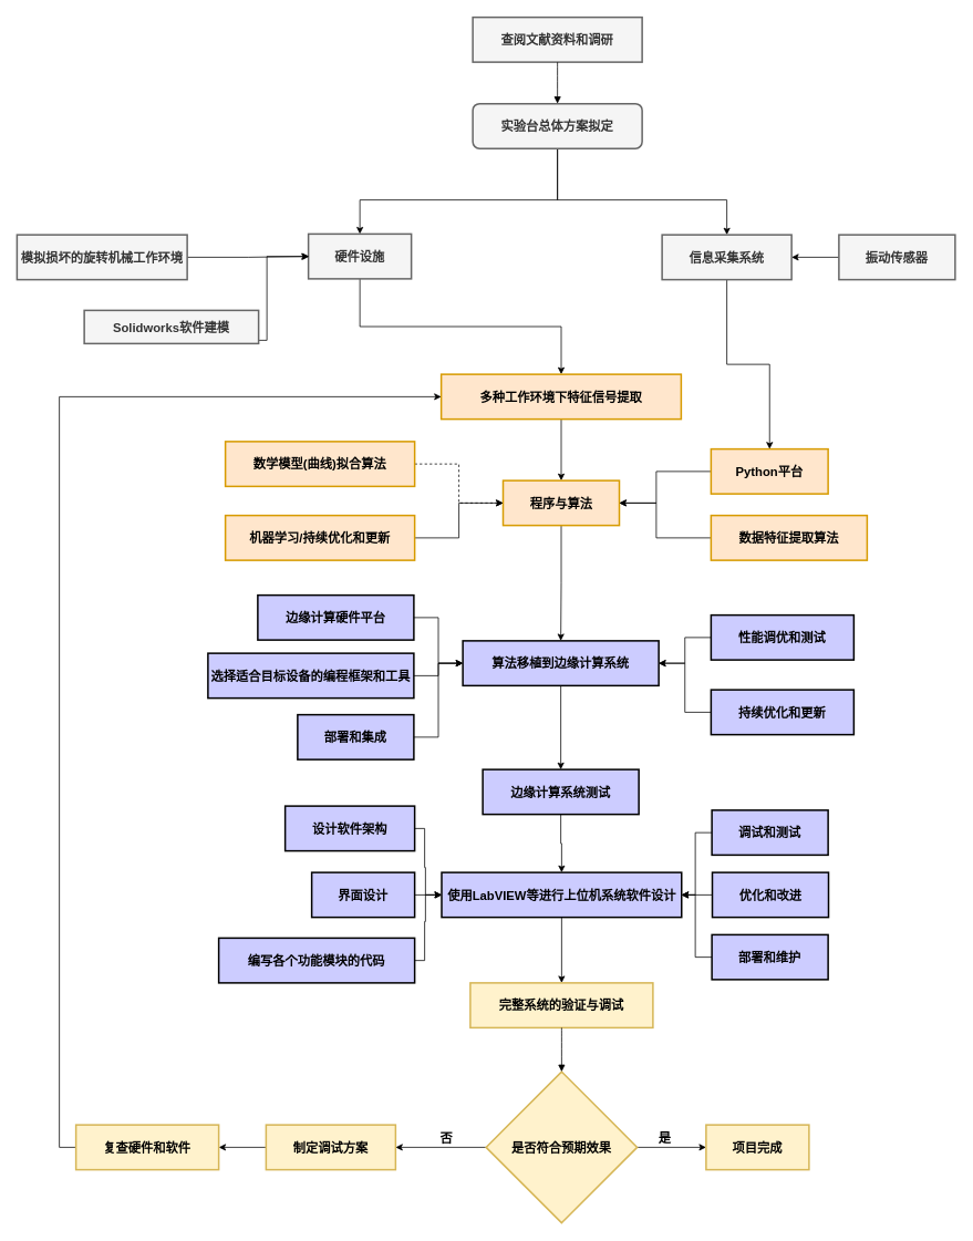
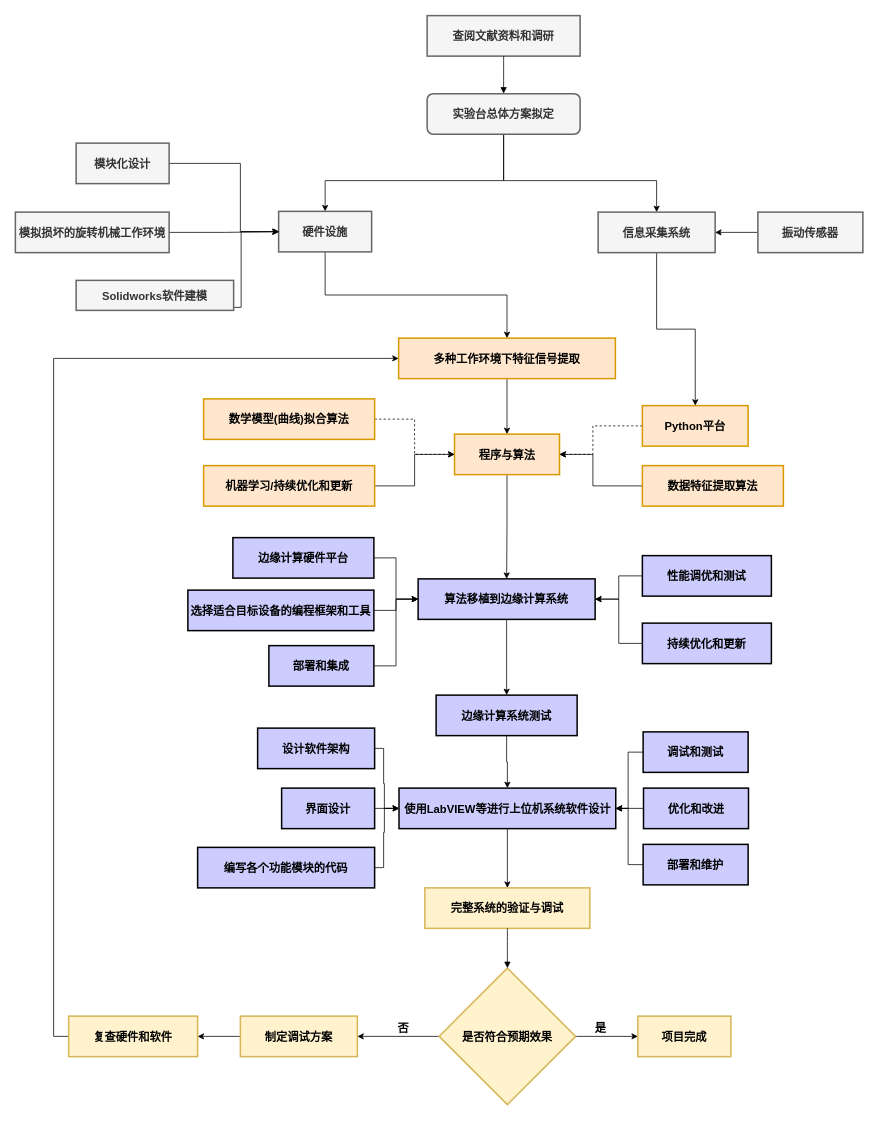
  <mxCell id="0" />
  <mxCell id="1" parent="0" />
  <mxCell id="2" value="查阅文献资料和调研" style="whiteSpace=wrap;strokeWidth=2;fillColor=#f5f5f5;fontColor=#333333;strokeColor=#666666;fontSize=15;fontStyle=1" vertex="1" parent="1"><mxGeometry x="569" y="20" width="204" height="54" as="geometry" /></mxCell>
  <mxCell id="3" style="edgeStyle=orthogonalEdgeStyle;rounded=0;orthogonalLoop=1;jettySize=auto;html=1;exitX=0.5;exitY=1;exitDx=0;exitDy=0;entryX=0.5;entryY=0;entryDx=0;entryDy=0;" edge="1" parent="1" source="5" target="9"><mxGeometry relative="1" as="geometry"><Array as="points"><mxPoint x="671" y="240" /><mxPoint x="875" y="240" /></Array></mxGeometry></mxCell>
  <mxCell id="4" style="edgeStyle=orthogonalEdgeStyle;rounded=0;orthogonalLoop=1;jettySize=auto;html=1;exitX=0.5;exitY=1;exitDx=0;exitDy=0;entryX=0.5;entryY=0;entryDx=0;entryDy=0;" edge="1" parent="1" source="5" target="7"><mxGeometry relative="1" as="geometry"><Array as="points"><mxPoint x="671" y="240" /><mxPoint x="433" y="240" /></Array></mxGeometry></mxCell>
  <mxCell id="5" value="实验台总体方案拟定" style="whiteSpace=wrap;strokeWidth=2;fillColor=#f5f5f5;fontColor=#333333;strokeColor=#666666;fontSize=15;fontStyle=1;rounded=1;" vertex="1" parent="1"><mxGeometry x="569" y="124" width="204" height="54" as="geometry" /></mxCell>
  <mxCell id="6" style="edgeStyle=orthogonalEdgeStyle;rounded=0;orthogonalLoop=1;jettySize=auto;html=1;exitX=0.5;exitY=1;exitDx=0;exitDy=0;entryX=0.5;entryY=0;entryDx=0;entryDy=0;" edge="1" parent="1" source="7" target="19"><mxGeometry relative="1" as="geometry" /></mxCell>
  <mxCell id="7" value="硬件设施" style="whiteSpace=wrap;strokeWidth=2;fillColor=#f5f5f5;fontColor=#333333;strokeColor=#666666;fontSize=15;fontStyle=1" vertex="1" parent="1"><mxGeometry x="371" y="281" width="124" height="54" as="geometry" /></mxCell>
  <mxCell id="8" style="edgeStyle=orthogonalEdgeStyle;rounded=0;orthogonalLoop=1;jettySize=auto;html=1;" edge="1" parent="1" source="9" target="25"><mxGeometry relative="1" as="geometry" /></mxCell>
  <mxCell id="9" value="信息采集系统" style="whiteSpace=wrap;strokeWidth=2;fillColor=#f5f5f5;fontColor=#333333;strokeColor=#666666;fontSize=15;fontStyle=1" vertex="1" parent="1"><mxGeometry x="797" y="282" width="156" height="54" as="geometry" /></mxCell>
+ <mxCell id="10" style="edgeStyle=orthogonalEdgeStyle;rounded=0;orthogonalLoop=1;jettySize=auto;html=1;exitX=1;exitY=0.5;exitDx=0;exitDy=0;entryX=0;entryY=0.5;entryDx=0;entryDy=0;" edge="1" parent="1" source="11" target="7"><mxGeometry relative="1" as="geometry"><Array as="points"><mxPoint x="320" y="217" /><mxPoint x="320" y="308" /></Array></mxGeometry></mxCell>
+ <mxCell id="11" value="模块化设计" style="whiteSpace=wrap;strokeWidth=2;fillColor=#f5f5f5;fontColor=#333333;strokeColor=#666666;fontSize=15;fontStyle=1" vertex="1" parent="1"><mxGeometry x="101" y="190" width="124" height="54" as="geometry" /></mxCell>
  <mxCell id="12" style="edgeStyle=orthogonalEdgeStyle;rounded=0;orthogonalLoop=1;jettySize=auto;html=1;" edge="1" parent="1" source="13"><mxGeometry relative="1" as="geometry"><mxPoint x="372" y="308" as="targetPoint" /></mxGeometry></mxCell>
  <mxCell id="13" value="模拟损坏的旋转机械工作环境" style="whiteSpace=wrap;strokeWidth=2;fillColor=#f5f5f5;fontColor=#333333;strokeColor=#666666;fontSize=15;fontStyle=1" vertex="1" parent="1"><mxGeometry x="20" y="282" width="205" height="54" as="geometry" /></mxCell>
  <mxCell id="14" style="edgeStyle=orthogonalEdgeStyle;rounded=0;orthogonalLoop=1;jettySize=auto;html=1;entryX=0;entryY=0.5;entryDx=0;entryDy=0;" edge="1" parent="1" source="15" target="7"><mxGeometry relative="1" as="geometry"><Array as="points"><mxPoint x="321" y="409" /><mxPoint x="321" y="308" /></Array></mxGeometry></mxCell>
  <mxCell id="15" value="Solidworks软件建模" style="whiteSpace=wrap;strokeWidth=2;fillColor=#f5f5f5;fontColor=#333333;strokeColor=#666666;fontSize=15;fontStyle=1" vertex="1" parent="1"><mxGeometry x="101" y="373" width="210" height="40" as="geometry" /></mxCell>
  <mxCell id="16" style="edgeStyle=orthogonalEdgeStyle;rounded=0;orthogonalLoop=1;jettySize=auto;html=1;entryX=1;entryY=0.5;entryDx=0;entryDy=0;" edge="1" parent="1" source="17" target="9"><mxGeometry relative="1" as="geometry" /></mxCell>
  <mxCell id="17" value="振动传感器" style="whiteSpace=wrap;strokeWidth=2;fillColor=#f5f5f5;fontColor=#333333;strokeColor=#666666;fontSize=15;fontStyle=1" vertex="1" parent="1"><mxGeometry x="1010" y="282" width="140" height="54" as="geometry" /></mxCell>
  <mxCell id="18" style="edgeStyle=orthogonalEdgeStyle;rounded=0;orthogonalLoop=1;jettySize=auto;html=1;entryX=0.5;entryY=0;entryDx=0;entryDy=0;exitX=0.5;exitY=1;exitDx=0;exitDy=0;" edge="1" parent="1" source="19" target="21"><mxGeometry relative="1" as="geometry"><mxPoint x="671" y="510" as="sourcePoint" /></mxGeometry></mxCell>
  <mxCell id="19" value="多种工作环境下特征信号提取" style="whiteSpace=wrap;strokeWidth=2;fillColor=#ffe6cc;strokeColor=#d79b00;fontSize=15;fontStyle=1" vertex="1" parent="1"><mxGeometry x="531" y="450" width="289" height="54" as="geometry" /></mxCell>
  <mxCell id="20" style="edgeStyle=orthogonalEdgeStyle;rounded=0;orthogonalLoop=1;jettySize=auto;html=1;entryX=0.5;entryY=0;entryDx=0;entryDy=0;" edge="1" parent="1" source="21" target="29"><mxGeometry relative="1" as="geometry" /></mxCell>
  <mxCell id="21" value="程序与算法" style="whiteSpace=wrap;strokeWidth=2;fillColor=#ffe6cc;strokeColor=#d79b00;fontSize=15;fontStyle=1" vertex="1" parent="1"><mxGeometry x="605.5" y="578" width="140" height="54" as="geometry" /></mxCell>
  <mxCell id="22" style="edgeStyle=orthogonalEdgeStyle;rounded=0;orthogonalLoop=1;jettySize=auto;html=1;exitX=1;exitY=0.5;exitDx=0;exitDy=0;entryX=0;entryY=0.5;entryDx=0;entryDy=0;" edge="1" parent="1" source="23" target="21"><mxGeometry relative="1" as="geometry" /></mxCell>
  <mxCell id="23" value="机器学习/持续优化和更新" style="whiteSpace=wrap;strokeWidth=2;fillColor=#ffe6cc;strokeColor=#d79b00;fontSize=15;fontStyle=1" vertex="1" parent="1"><mxGeometry x="271" y="620" width="228" height="54" as="geometry" /></mxCell>
- <mxCell id="24" style="edgeStyle=orthogonalEdgeStyle;rounded=0;orthogonalLoop=1;jettySize=auto;html=1;exitX=0;exitY=0.5;exitDx=0;exitDy=0;entryX=1;entryY=0.5;entryDx=0;entryDy=0;" edge="1" parent="1" source="25" target="21"><mxGeometry relative="1" as="geometry"><Array as="points"><mxPoint x="790" y="567" /><mxPoint x="790" y="605" /></Array></mxGeometry></mxCell>
+ <mxCell id="24" style="edgeStyle=orthogonalEdgeStyle;rounded=0;orthogonalLoop=1;jettySize=auto;html=1;exitX=0;exitY=0.5;exitDx=0;exitDy=0;entryX=1;entryY=0.5;entryDx=0;entryDy=0;dashed=1;" edge="1" parent="1" source="25" target="21"><mxGeometry relative="1" as="geometry"><Array as="points"><mxPoint x="790" y="567" /><mxPoint x="790" y="605" /></Array></mxGeometry></mxCell>
  <mxCell id="25" value="Python平台" style="whiteSpace=wrap;strokeWidth=2;fillColor=#ffe6cc;strokeColor=#d79b00;fontSize=15;fontStyle=1" vertex="1" parent="1"><mxGeometry x="856" y="540" width="141" height="54" as="geometry" /></mxCell>
  <mxCell id="26" style="edgeStyle=orthogonalEdgeStyle;rounded=0;orthogonalLoop=1;jettySize=auto;html=1;exitX=0;exitY=0.5;exitDx=0;exitDy=0;entryX=1;entryY=0.5;entryDx=0;entryDy=0;" edge="1" parent="1" source="27" target="21"><mxGeometry relative="1" as="geometry"><Array as="points"><mxPoint x="790" y="647" /><mxPoint x="790" y="605" /></Array></mxGeometry></mxCell>
  <mxCell id="27" value="数据特征提取算法" style="whiteSpace=wrap;strokeWidth=2;fillColor=#ffe6cc;strokeColor=#d79b00;fontSize=15;fontStyle=1" vertex="1" parent="1"><mxGeometry x="856" y="620" width="188" height="54" as="geometry" /></mxCell>
  <mxCell id="28" style="edgeStyle=orthogonalEdgeStyle;rounded=0;orthogonalLoop=1;jettySize=auto;html=1;exitX=0.5;exitY=1;exitDx=0;exitDy=0;entryX=0.5;entryY=0;entryDx=0;entryDy=0;" edge="1" parent="1" source="29" target="41"><mxGeometry relative="1" as="geometry" /></mxCell>
  <mxCell id="29" value="算法移植到边缘计算系统" style="whiteSpace=wrap;strokeWidth=2;fillColor=#CCCCFF;fontSize=15;fontStyle=1" vertex="1" parent="1"><mxGeometry x="557" y="771" width="236" height="54" as="geometry" /></mxCell>
  <mxCell id="30" style="edgeStyle=orthogonalEdgeStyle;rounded=0;orthogonalLoop=1;jettySize=auto;html=1;exitX=1;exitY=0.5;exitDx=0;exitDy=0;entryX=0;entryY=0.5;entryDx=0;entryDy=0;" edge="1" parent="1" source="31" target="29"><mxGeometry relative="1" as="geometry" /></mxCell>
  <mxCell id="31" value="边缘计算硬件平台" style="whiteSpace=wrap;strokeWidth=2;fillColor=#CCCCFF;fontSize=15;fontStyle=1" vertex="1" parent="1"><mxGeometry x="310" y="716" width="188" height="54" as="geometry" /></mxCell>
  <mxCell id="32" style="edgeStyle=orthogonalEdgeStyle;rounded=0;orthogonalLoop=1;jettySize=auto;html=1;exitX=1;exitY=0.5;exitDx=0;exitDy=0;entryX=0;entryY=0.5;entryDx=0;entryDy=0;" edge="1" parent="1" source="33" target="29"><mxGeometry relative="1" as="geometry" /></mxCell>
  <mxCell id="33" value="选择适合目标设备的编程框架和工具" style="whiteSpace=wrap;strokeWidth=2;fillColor=#CCCCFF;fontSize=15;fontStyle=1" vertex="1" parent="1"><mxGeometry x="250" y="786" width="248" height="54" as="geometry" /></mxCell>
  <mxCell id="34" style="edgeStyle=orthogonalEdgeStyle;rounded=0;orthogonalLoop=1;jettySize=auto;html=1;entryX=0;entryY=0.5;entryDx=0;entryDy=0;" edge="1" parent="1" source="35" target="29"><mxGeometry relative="1" as="geometry" /></mxCell>
  <mxCell id="35" value="部署和集成" style="whiteSpace=wrap;strokeWidth=2;fillColor=#CCCCFF;fontSize=15;fontStyle=1" vertex="1" parent="1"><mxGeometry x="358" y="860" width="140" height="54" as="geometry" /></mxCell>
  <mxCell id="36" style="edgeStyle=orthogonalEdgeStyle;rounded=0;orthogonalLoop=1;jettySize=auto;html=1;entryX=1;entryY=0.5;entryDx=0;entryDy=0;" edge="1" parent="1" source="37" target="29"><mxGeometry relative="1" as="geometry" /></mxCell>
  <mxCell id="37" value="性能调优和测试" style="whiteSpace=wrap;strokeWidth=2;fillColor=#CCCCFF;fontSize=15;fontStyle=1" vertex="1" parent="1"><mxGeometry x="856" y="740" width="172" height="54" as="geometry" /></mxCell>
  <mxCell id="38" style="edgeStyle=orthogonalEdgeStyle;rounded=0;orthogonalLoop=1;jettySize=auto;html=1;exitX=0;exitY=0.5;exitDx=0;exitDy=0;entryX=1;entryY=0.5;entryDx=0;entryDy=0;" edge="1" parent="1" source="39" target="29"><mxGeometry relative="1" as="geometry" /></mxCell>
  <mxCell id="39" value="持续优化和更新" style="whiteSpace=wrap;strokeWidth=2;fillColor=#CCCCFF;fontSize=15;fontStyle=1" vertex="1" parent="1"><mxGeometry x="856" y="830" width="172" height="54" as="geometry" /></mxCell>
  <mxCell id="40" style="edgeStyle=orthogonalEdgeStyle;rounded=0;orthogonalLoop=1;jettySize=auto;html=1;exitX=0.5;exitY=1;exitDx=0;exitDy=0;entryX=0.5;entryY=0;entryDx=0;entryDy=0;" edge="1" parent="1" source="41" target="43"><mxGeometry relative="1" as="geometry" /></mxCell>
  <mxCell id="41" value="边缘计算系统测试" style="whiteSpace=wrap;strokeWidth=2;fillColor=#CCCCFF;fontSize=15;fontStyle=1" vertex="1" parent="1"><mxGeometry x="581" y="926" width="188" height="54" as="geometry" /></mxCell>
  <mxCell id="42" style="edgeStyle=orthogonalEdgeStyle;rounded=0;orthogonalLoop=1;jettySize=auto;html=1;exitX=0.5;exitY=1;exitDx=0;exitDy=0;entryX=0.5;entryY=0;entryDx=0;entryDy=0;" edge="1" parent="1" source="43" target="56"><mxGeometry relative="1" as="geometry" /></mxCell>
  <mxCell id="43" value="使用LabVIEW等进行上位机系统软件设计" style="whiteSpace=wrap;strokeWidth=2;fillColor=#CCCCFF;container=0;fontSize=15;fontStyle=1" vertex="1" parent="1"><mxGeometry x="531.5" y="1050" width="289" height="54" as="geometry" /></mxCell>
  <mxCell id="44" style="edgeStyle=orthogonalEdgeStyle;rounded=0;orthogonalLoop=1;jettySize=auto;html=1;exitX=1;exitY=0.5;exitDx=0;exitDy=0;entryX=0;entryY=0.5;entryDx=0;entryDy=0;" edge="1" parent="1" source="45" target="43"><mxGeometry relative="1" as="geometry"><Array as="points"><mxPoint x="511" y="997" /><mxPoint x="511" y="1044" /><mxPoint x="512" y="1044" /><mxPoint x="512" y="1077" /></Array></mxGeometry></mxCell>
  <mxCell id="45" value="设计软件架构" style="whiteSpace=wrap;strokeWidth=2;fillColor=#CCCCFF;fontSize=15;fontStyle=1" vertex="1" parent="1"><mxGeometry x="343" y="970" width="156" height="54" as="geometry" /></mxCell>
  <mxCell id="46" style="edgeStyle=orthogonalEdgeStyle;rounded=0;orthogonalLoop=1;jettySize=auto;html=1;exitX=1;exitY=0.5;exitDx=0;exitDy=0;entryX=0;entryY=0.5;entryDx=0;entryDy=0;" edge="1" parent="1" source="47" target="43"><mxGeometry relative="1" as="geometry" /></mxCell>
  <mxCell id="47" value="界面设计" style="whiteSpace=wrap;strokeWidth=2;fillColor=#CCCCFF;fontSize=15;fontStyle=1" vertex="1" parent="1"><mxGeometry x="375" y="1050" width="124" height="54" as="geometry" /></mxCell>
  <mxCell id="48" style="edgeStyle=orthogonalEdgeStyle;rounded=0;orthogonalLoop=1;jettySize=auto;html=1;exitX=1;exitY=0.5;exitDx=0;exitDy=0;entryX=0;entryY=0.5;entryDx=0;entryDy=0;" edge="1" parent="1" source="49" target="43"><mxGeometry relative="1" as="geometry"><Array as="points"><mxPoint x="511" y="1156" /><mxPoint x="511" y="1109" /><mxPoint x="512" y="1109" /><mxPoint x="512" y="1077" /></Array></mxGeometry></mxCell>
  <mxCell id="49" value="编写各个功能模块的代码" style="whiteSpace=wrap;strokeWidth=2;fillColor=#CCCCFF;fontSize=15;fontStyle=1" vertex="1" parent="1"><mxGeometry x="263" y="1129" width="236" height="54" as="geometry" /></mxCell>
  <mxCell id="50" style="edgeStyle=orthogonalEdgeStyle;rounded=0;orthogonalLoop=1;jettySize=auto;html=1;exitX=0;exitY=0.5;exitDx=0;exitDy=0;entryX=1;entryY=0.5;entryDx=0;entryDy=0;" edge="1" parent="1" source="51" target="43"><mxGeometry relative="1" as="geometry"><Array as="points"><mxPoint x="837" y="1002" /><mxPoint x="837" y="1077" /></Array></mxGeometry></mxCell>
  <mxCell id="51" value="调试和测试" style="whiteSpace=wrap;strokeWidth=2;fillColor=#CCCCFF;fontSize=15;fontStyle=1" vertex="1" parent="1"><mxGeometry x="857" y="975" width="140" height="54" as="geometry" /></mxCell>
  <mxCell id="52" style="edgeStyle=orthogonalEdgeStyle;rounded=0;orthogonalLoop=1;jettySize=auto;html=1;exitX=0;exitY=0.5;exitDx=0;exitDy=0;entryX=1;entryY=0.5;entryDx=0;entryDy=0;" edge="1" parent="1" source="53" target="43"><mxGeometry relative="1" as="geometry" /></mxCell>
  <mxCell id="53" value="优化和改进" style="whiteSpace=wrap;strokeWidth=2;fillColor=#CCCCFF;fontSize=15;fontStyle=1" vertex="1" parent="1"><mxGeometry x="857.5" y="1050" width="140" height="54" as="geometry" /></mxCell>
  <mxCell id="54" style="edgeStyle=orthogonalEdgeStyle;rounded=0;orthogonalLoop=1;jettySize=auto;html=1;entryX=1;entryY=0.5;entryDx=0;entryDy=0;" edge="1" parent="1" source="55" target="43"><mxGeometry relative="1" as="geometry"><Array as="points"><mxPoint x="837" y="1152" /><mxPoint x="837" y="1077" /></Array></mxGeometry></mxCell>
  <mxCell id="55" value="部署和维护" style="whiteSpace=wrap;strokeWidth=2;fillColor=#CCCCFF;fontSize=15;fontStyle=1" vertex="1" parent="1"><mxGeometry x="857" y="1125" width="140" height="54" as="geometry" /></mxCell>
  <mxCell id="56" value="完整系统的验证与调试" style="whiteSpace=wrap;strokeWidth=2;fillColor=#fff2cc;strokeColor=#d6b656;fontSize=15;fontStyle=1" vertex="1" parent="1"><mxGeometry x="566" y="1183" width="220" height="54" as="geometry" /></mxCell>
  <mxCell id="57" style="edgeStyle=orthogonalEdgeStyle;rounded=0;orthogonalLoop=1;jettySize=auto;html=1;exitX=1;exitY=0.5;exitDx=0;exitDy=0;entryX=0;entryY=0.5;entryDx=0;entryDy=0;" edge="1" parent="1" source="59" target="60"><mxGeometry relative="1" as="geometry" /></mxCell>
  <mxCell id="58" style="edgeStyle=orthogonalEdgeStyle;rounded=0;orthogonalLoop=1;jettySize=auto;html=1;exitX=0;exitY=0.5;exitDx=0;exitDy=0;entryX=1;entryY=0.5;entryDx=0;entryDy=0;" edge="1" parent="1" source="59" target="62"><mxGeometry relative="1" as="geometry" /></mxCell>
  <mxCell id="59" value="是否符合预期效果" style="rhombus;strokeWidth=2;whiteSpace=wrap;fillColor=#fff2cc;strokeColor=#d6b656;fontSize=15;fontStyle=1" vertex="1" parent="1"><mxGeometry x="585" y="1290" width="182" height="182" as="geometry" /></mxCell>
  <mxCell id="60" value="项目完成" style="whiteSpace=wrap;strokeWidth=2;fillColor=#fff2cc;strokeColor=#d6b656;fontSize=15;fontStyle=1" vertex="1" parent="1"><mxGeometry x="850" y="1354" width="124" height="54" as="geometry" /></mxCell>
  <mxCell id="61" style="edgeStyle=orthogonalEdgeStyle;rounded=0;orthogonalLoop=1;jettySize=auto;html=1;exitX=0;exitY=0.5;exitDx=0;exitDy=0;entryX=1;entryY=0.5;entryDx=0;entryDy=0;" edge="1" parent="1" source="62" target="64"><mxGeometry relative="1" as="geometry" /></mxCell>
  <mxCell id="62" value="制定调试方案" style="whiteSpace=wrap;strokeWidth=2;fillColor=#fff2cc;strokeColor=#d6b656;fontSize=15;fontStyle=1" vertex="1" parent="1"><mxGeometry x="320" y="1354" width="156" height="54" as="geometry" /></mxCell>
  <mxCell id="63" style="edgeStyle=orthogonalEdgeStyle;rounded=0;orthogonalLoop=1;jettySize=auto;html=1;exitX=0;exitY=0.5;exitDx=0;exitDy=0;entryX=0;entryY=0.5;entryDx=0;entryDy=0;" edge="1" parent="1" source="64" target="19"><mxGeometry relative="1" as="geometry" /></mxCell>
  <mxCell id="64" value="复查硬件和软件" style="whiteSpace=wrap;strokeWidth=2;fillColor=#fff2cc;strokeColor=#d6b656;fontSize=15;fontStyle=1" vertex="1" parent="1"><mxGeometry x="91" y="1354" width="172" height="54" as="geometry" /></mxCell>
  <mxCell id="65" value="" style="curved=1;startArrow=none;endArrow=block;exitX=0.5;exitY=1;entryX=0.5;entryY=0;rounded=0;" edge="1" parent="1" source="2" target="5"><mxGeometry relative="1" as="geometry"><Array as="points" /></mxGeometry></mxCell>
  <mxCell id="66" value="" style="curved=1;startArrow=none;endArrow=block;exitX=0.5;exitY=1;entryX=0.5;entryY=0;rounded=0;" edge="1" parent="1" source="56" target="59"><mxGeometry relative="1" as="geometry"><Array as="points" /></mxGeometry></mxCell>
  <mxCell id="67" style="edgeStyle=orthogonalEdgeStyle;rounded=0;orthogonalLoop=1;jettySize=auto;html=1;entryX=0;entryY=0.5;entryDx=0;entryDy=0;dashed=1;" edge="1" parent="1" source="68" target="21"><mxGeometry relative="1" as="geometry" /></mxCell>
  <mxCell id="68" value="数学模型(曲线)拟合算法" style="whiteSpace=wrap;strokeWidth=2;fillColor=#ffe6cc;strokeColor=#d79b00;fontSize=15;fontStyle=1" vertex="1" parent="1"><mxGeometry x="271" y="531" width="228" height="54" as="geometry" /></mxCell>
  <mxCell id="69" value="&lt;font style=&quot;font-size: 15px;&quot;&gt;&lt;b&gt;是&lt;/b&gt;&lt;/font&gt;" style="text;html=1;align=center;verticalAlign=middle;resizable=0;points=[];autosize=1;strokeColor=none;fillColor=none;" vertex="1" parent="1"><mxGeometry x="780" y="1354" width="40" height="30" as="geometry" /></mxCell>
  <mxCell id="70" value="&lt;font style=&quot;font-size: 15px;&quot;&gt;&lt;b&gt;否&lt;/b&gt;&lt;/font&gt;" style="text;html=1;align=center;verticalAlign=middle;resizable=0;points=[];autosize=1;strokeColor=none;fillColor=none;" vertex="1" parent="1"><mxGeometry x="517" y="1354" width="40" height="30" as="geometry" /></mxCell>
